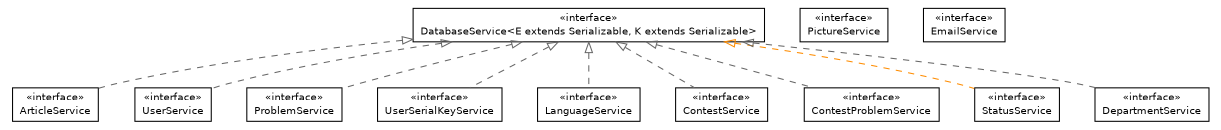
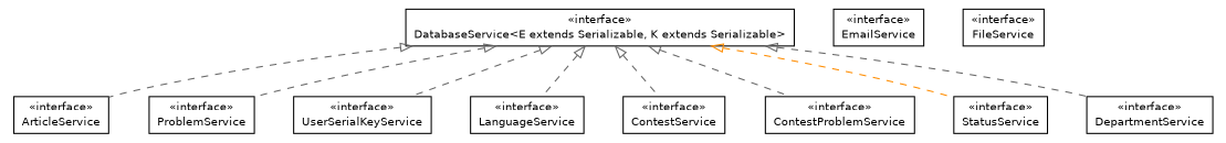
  digraph {
    nodesep=0.25
    ranksep=0.5
    node [fontcolor=black fontname=Helvetica fontsize=10.0 shape=plaintext]
    edge [arrowtail=empty color=gray40 dir=back fontname=Helvetica fontsize=10 headport=p labelfontname=Helvetica labelfontsize=10 style=dashed tailport=p]
    n1 [label=<<table title="cn.edu.uestc.acmicpc.service.iface.ArticleService" border="0" cellborder="1" cellspacing="0" cellpadding="2" port="p" href="./ArticleService.html"> 		<tr><td><table border="0" cellspacing="0" cellpadding="1"> <tr><td align="center" balign="center"> &#171;interface&#187; </td></tr> <tr><td align="center" balign="center"> ArticleService </td></tr> 		</table></td></tr> 		</table>>]
-   n2 [label=<<table title="cn.edu.uestc.acmicpc.service.iface.UserService" border="0" cellborder="1" cellspacing="0" cellpadding="2" port="p" href="./UserService.html"> 		<tr><td><table border="0" cellspacing="0" cellpadding="1"> <tr><td align="center" balign="center"> &#171;interface&#187; </td></tr> <tr><td align="center" balign="center"> UserService </td></tr> 		</table></td></tr> 		</table>>]
-   n3 [label=<<table title="cn.edu.uestc.acmicpc.service.iface.PictureService" border="0" cellborder="1" cellspacing="0" cellpadding="2" port="p" href="./PictureService.html"> 		<tr><td><table border="0" cellspacing="0" cellpadding="1"> <tr><td align="center" balign="center"> &#171;interface&#187; </td></tr> <tr><td align="center" balign="center"> PictureService </td></tr> 		</table></td></tr> 		</table>>]
    n4 [label=<<table title="cn.edu.uestc.acmicpc.service.iface.ProblemService" border="0" cellborder="1" cellspacing="0" cellpadding="2" port="p" href="./ProblemService.html"> 		<tr><td><table border="0" cellspacing="0" cellpadding="1"> <tr><td align="center" balign="center"> &#171;interface&#187; </td></tr> <tr><td align="center" balign="center"> ProblemService </td></tr> 		</table></td></tr> 		</table>>]
    n5 [label=<<table title="cn.edu.uestc.acmicpc.service.iface.DatabaseService" border="0" cellborder="1" cellspacing="0" cellpadding="2" port="p" href="./DatabaseService.html"> 		<tr><td><table border="0" cellspacing="0" cellpadding="1"> <tr><td align="center" balign="center"> &#171;interface&#187; </td></tr> <tr><td align="center" balign="center"> DatabaseService&lt;E extends Serializable, K extends Serializable&gt; </td></tr> 		</table></td></tr> 		</table>>]
    n6 [label=<<table title="cn.edu.uestc.acmicpc.service.iface.UserSerialKeyService" border="0" cellborder="1" cellspacing="0" cellpadding="2" port="p" href="./UserSerialKeyService.html"> 		<tr><td><table border="0" cellspacing="0" cellpadding="1"> <tr><td align="center" balign="center"> &#171;interface&#187; </td></tr> <tr><td align="center" balign="center"> UserSerialKeyService </td></tr> 		</table></td></tr> 		</table>>]
    n7 [label=<<table title="cn.edu.uestc.acmicpc.service.iface.LanguageService" border="0" cellborder="1" cellspacing="0" cellpadding="2" port="p" href="./LanguageService.html"> 		<tr><td><table border="0" cellspacing="0" cellpadding="1"> <tr><td align="center" balign="center"> &#171;interface&#187; </td></tr> <tr><td align="center" balign="center"> LanguageService </td></tr> 		</table></td></tr> 		</table>>]
    n8 [label=<<table title="cn.edu.uestc.acmicpc.service.iface.ContestService" border="0" cellborder="1" cellspacing="0" cellpadding="2" port="p" href="./ContestService.html"> 		<tr><td><table border="0" cellspacing="0" cellpadding="1"> <tr><td align="center" balign="center"> &#171;interface&#187; </td></tr> <tr><td align="center" balign="center"> ContestService </td></tr> 		</table></td></tr> 		</table>>]
    n9 [label=<<table title="cn.edu.uestc.acmicpc.service.iface.ContestProblemService" border="0" cellborder="1" cellspacing="0" cellpadding="2" port="p" href="./ContestProblemService.html"> 		<tr><td><table border="0" cellspacing="0" cellpadding="1"> <tr><td align="center" balign="center"> &#171;interface&#187; </td></tr> <tr><td align="center" balign="center"> ContestProblemService </td></tr> 		</table></td></tr> 		</table>>]
    n10 [label=<<table title="cn.edu.uestc.acmicpc.service.iface.StatusService" border="0" cellborder="1" cellspacing="0" cellpadding="2" port="p" href="./StatusService.html"> 		<tr><td><table border="0" cellspacing="0" cellpadding="1"> <tr><td align="center" balign="center"> &#171;interface&#187; </td></tr> <tr><td align="center" balign="center"> StatusService </td></tr> 		</table></td></tr> 		</table>>]
    n11 [label=<<table title="cn.edu.uestc.acmicpc.service.iface.DepartmentService" border="0" cellborder="1" cellspacing="0" cellpadding="2" port="p" href="./DepartmentService.html"> 		<tr><td><table border="0" cellspacing="0" cellpadding="1"> <tr><td align="center" balign="center"> &#171;interface&#187; </td></tr> <tr><td align="center" balign="center"> DepartmentService </td></tr> 		</table></td></tr> 		</table>>]
    n12 [label=<<table title="cn.edu.uestc.acmicpc.service.iface.EmailService" border="0" cellborder="1" cellspacing="0" cellpadding="2" port="p" href="./EmailService.html"> 		<tr><td><table border="0" cellspacing="0" cellpadding="1"> <tr><td align="center" balign="center"> &#171;interface&#187; </td></tr> <tr><td align="center" balign="center"> EmailService </td></tr> 		</table></td></tr> 		</table>>]
+   n13 [label=<<table title="cn.edu.uestc.acmicpc.service.iface.FileService" border="0" cellborder="1" cellspacing="0" cellpadding="2" port="p" href="./FileService.html"> 		<tr><td><table border="0" cellspacing="0" cellpadding="1"> <tr><td align="center" balign="center"> &#171;interface&#187; </td></tr> <tr><td align="center" balign="center"> FileService </td></tr> 		</table></td></tr> 		</table>>]
    n5 -> n1
-   n5 -> n2
    n5 -> n4
    n5 -> n6
    n5 -> n7
    n5 -> n8
    n5 -> n9
    n5 -> n10 [color=darkorange]
    n5 -> n11
  }
